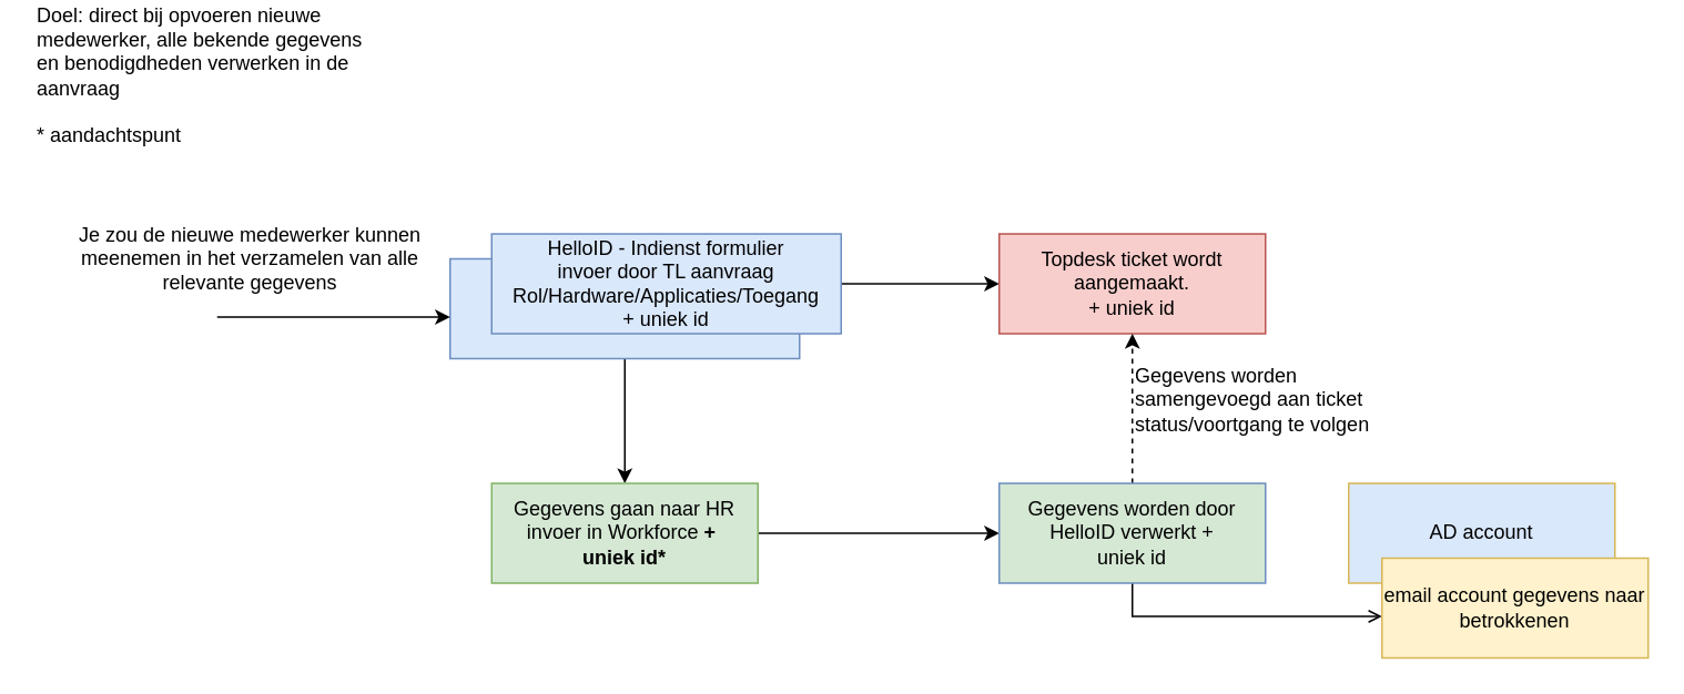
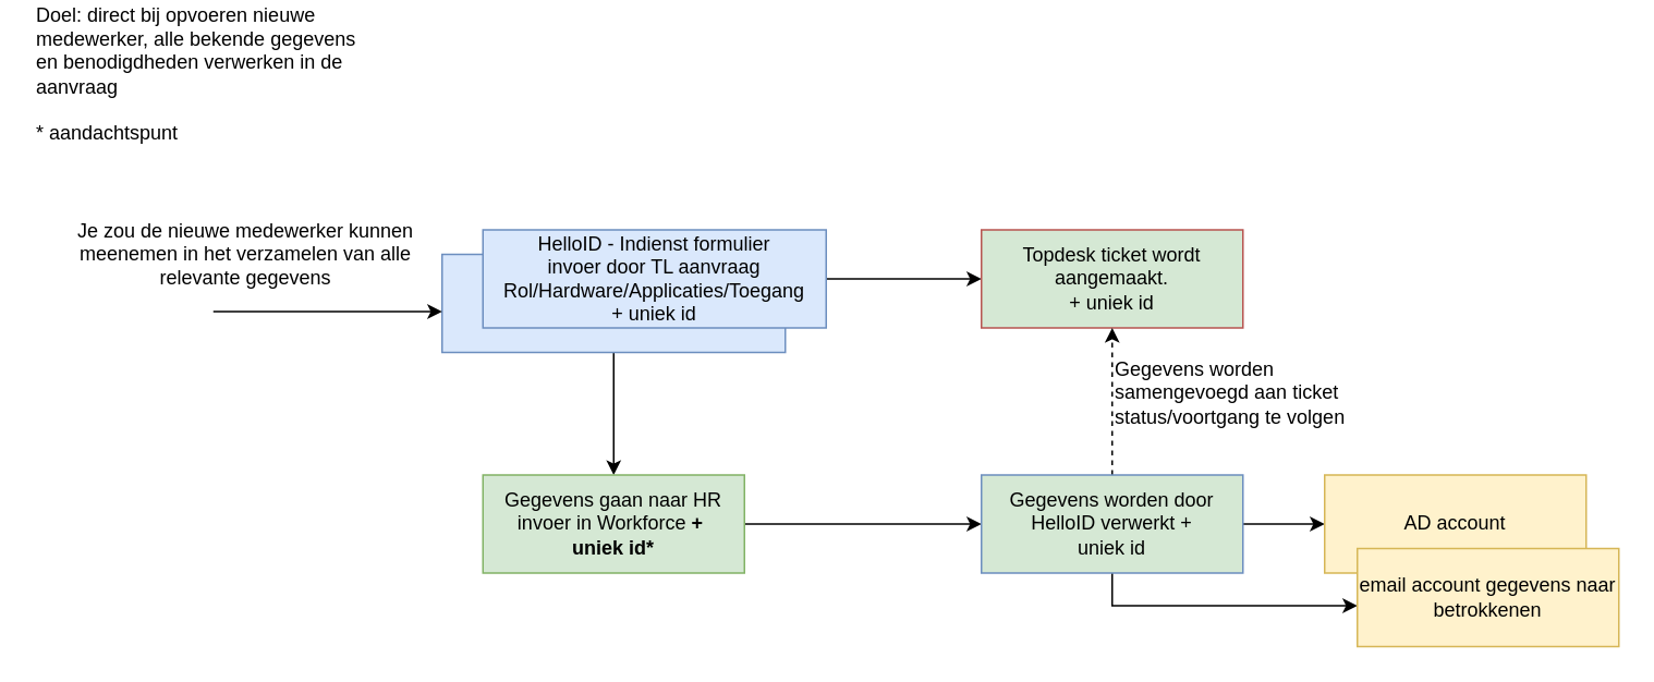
  <mxCell id="0" />
  <mxCell id="1" parent="0" />
  <mxCell id="2" style="edgeStyle=orthogonalEdgeStyle;rounded=0;orthogonalLoop=1;jettySize=auto;html=1;entryX=0.5;entryY=0;entryDx=0;entryDy=0;" edge="1" parent="1" source="3" target="8"><mxGeometry relative="1" as="geometry" /></mxCell>
  <mxCell id="3" value="" style="rounded=0;whiteSpace=wrap;html=1;fillColor=#dae8fc;strokeColor=#6c8ebf;" vertex="1" parent="1"><mxGeometry x="270" y="155" width="210" height="60" as="geometry" /></mxCell>
  <mxCell id="4" value="" style="edgeStyle=orthogonalEdgeStyle;rounded=0;orthogonalLoop=1;jettySize=auto;html=1;" edge="1" parent="1" source="5" target="6"><mxGeometry relative="1" as="geometry" /></mxCell>
  <mxCell id="5" value="HelloID - Indienst formulier&lt;br&gt;invoer door TL aanvraag&lt;br&gt;Rol/Hardware/Applicaties/Toegang&lt;br&gt;+&amp;nbsp;uniek id" style="rounded=0;whiteSpace=wrap;html=1;fillColor=#dae8fc;strokeColor=#6c8ebf;" vertex="1" parent="1"><mxGeometry x="295" y="140" width="210" height="60" as="geometry" /></mxCell>
- <mxCell id="6" value="Topdesk ticket wordt aangemaakt.&lt;br&gt;+ uniek id" style="rounded=0;whiteSpace=wrap;html=1;fillColor=#f8cecc;strokeColor=#b85450;" vertex="1" parent="1"><mxGeometry x="600" y="140" width="160" height="60" as="geometry" /></mxCell>
+ <mxCell id="6" value="Topdesk ticket wordt aangemaakt.&lt;br&gt;+ uniek id" style="rounded=0;whiteSpace=wrap;html=1;fillColor=#d5e8d4;strokeColor=#b85450;" vertex="1" parent="1"><mxGeometry x="600" y="140" width="160" height="60" as="geometry" /></mxCell>
  <mxCell id="7" value="" style="edgeStyle=orthogonalEdgeStyle;rounded=0;orthogonalLoop=1;jettySize=auto;html=1;" edge="1" parent="1" source="8" target="12"><mxGeometry relative="1" as="geometry" /></mxCell>
  <mxCell id="8" value="Gegevens gaan naar HR&lt;br&gt;invoer in Workforce &lt;b&gt;+&amp;nbsp;&lt;br&gt;uniek id*&lt;/b&gt;" style="rounded=0;whiteSpace=wrap;html=1;fillColor=#d5e8d4;strokeColor=#82b366;" vertex="1" parent="1"><mxGeometry x="295" y="290" width="160" height="60" as="geometry" /></mxCell>
+ <mxCell id="9" value="" style="edgeStyle=orthogonalEdgeStyle;rounded=0;orthogonalLoop=1;jettySize=auto;html=1;" edge="1" parent="1" source="12" target="13"><mxGeometry relative="1" as="geometry" /></mxCell>
  <mxCell id="10" style="edgeStyle=orthogonalEdgeStyle;rounded=0;orthogonalLoop=1;jettySize=auto;html=1;entryX=0.5;entryY=1;entryDx=0;entryDy=0;dashed=1;" edge="1" parent="1" source="12" target="6"><mxGeometry relative="1" as="geometry" /></mxCell>
- <mxCell id="11" style="edgeStyle=orthogonalEdgeStyle;rounded=0;orthogonalLoop=1;jettySize=auto;html=1;entryX=0;entryY=0.583;entryDx=0;entryDy=0;entryPerimeter=0;exitX=0.5;exitY=1;exitDx=0;exitDy=0;endArrow=open;" edge="1" parent="1" source="12" target="18"><mxGeometry relative="1" as="geometry" /></mxCell>
+ <mxCell id="11" style="edgeStyle=orthogonalEdgeStyle;rounded=0;orthogonalLoop=1;jettySize=auto;html=1;entryX=0;entryY=0.583;entryDx=0;entryDy=0;entryPerimeter=0;exitX=0.5;exitY=1;exitDx=0;exitDy=0;" edge="1" parent="1" source="12" target="18"><mxGeometry relative="1" as="geometry" /></mxCell>
  <mxCell id="12" value="Gegevens worden door HelloID verwerkt +&lt;br&gt;uniek id" style="rounded=0;whiteSpace=wrap;html=1;fillColor=#d5e8d4;strokeColor=#6c8ebf;" vertex="1" parent="1"><mxGeometry x="600" y="290" width="160" height="60" as="geometry" /></mxCell>
- <mxCell id="13" value="AD account" style="rounded=0;whiteSpace=wrap;html=1;fillColor=#dae8fc;strokeColor=#d6b656;" vertex="1" parent="1"><mxGeometry x="810" y="290" width="160" height="60" as="geometry" /></mxCell>
+ <mxCell id="13" value="AD account" style="rounded=0;whiteSpace=wrap;html=1;fillColor=#fff2cc;strokeColor=#d6b656;" vertex="1" parent="1"><mxGeometry x="810" y="290" width="160" height="60" as="geometry" /></mxCell>
  <mxCell id="14" value="Gegevens worden&lt;br&gt;samengevoegd aan ticket&lt;br&gt;status/voortgang te volgen" style="text;html=1;strokeColor=none;fillColor=none;align=left;verticalAlign=middle;whiteSpace=wrap;rounded=0;" vertex="1" parent="1"><mxGeometry x="680" y="230" width="150" height="20" as="geometry" /></mxCell>
  <mxCell id="15" value="Doel: direct bij opvoeren nieuwe medewerker, alle bekende gegevens en benodigdheden verwerken in de aanvraag&lt;br&gt;&lt;br&gt;* aandachtspunt" style="text;html=1;strokeColor=none;fillColor=none;align=left;verticalAlign=middle;whiteSpace=wrap;rounded=0;" vertex="1" parent="1"><mxGeometry x="20" y="20" width="210" height="50" as="geometry" /></mxCell>
  <mxCell id="16" style="edgeStyle=orthogonalEdgeStyle;rounded=0;orthogonalLoop=1;jettySize=auto;html=1;entryX=0;entryY=0.583;entryDx=0;entryDy=0;entryPerimeter=0;" edge="1" parent="1" target="3"><mxGeometry relative="1" as="geometry"><mxPoint x="180" y="190" as="sourcePoint" /><Array as="points"><mxPoint x="130" y="190" /></Array></mxGeometry></mxCell>
  <mxCell id="17" value="Je zou de nieuwe medewerker kunnen meenemen in het verzamelen van alle relevante gegevens" style="text;html=1;strokeColor=none;fillColor=none;align=center;verticalAlign=middle;whiteSpace=wrap;rounded=0;" vertex="1" parent="1"><mxGeometry x="40" y="140" width="220" height="30" as="geometry" /></mxCell>
  <mxCell id="18" value="email account gegevens naar betrokkenen" style="rounded=0;whiteSpace=wrap;html=1;fillColor=#fff2cc;strokeColor=#d6b656;" vertex="1" parent="1"><mxGeometry x="830" y="335" width="160" height="60" as="geometry" /></mxCell>
